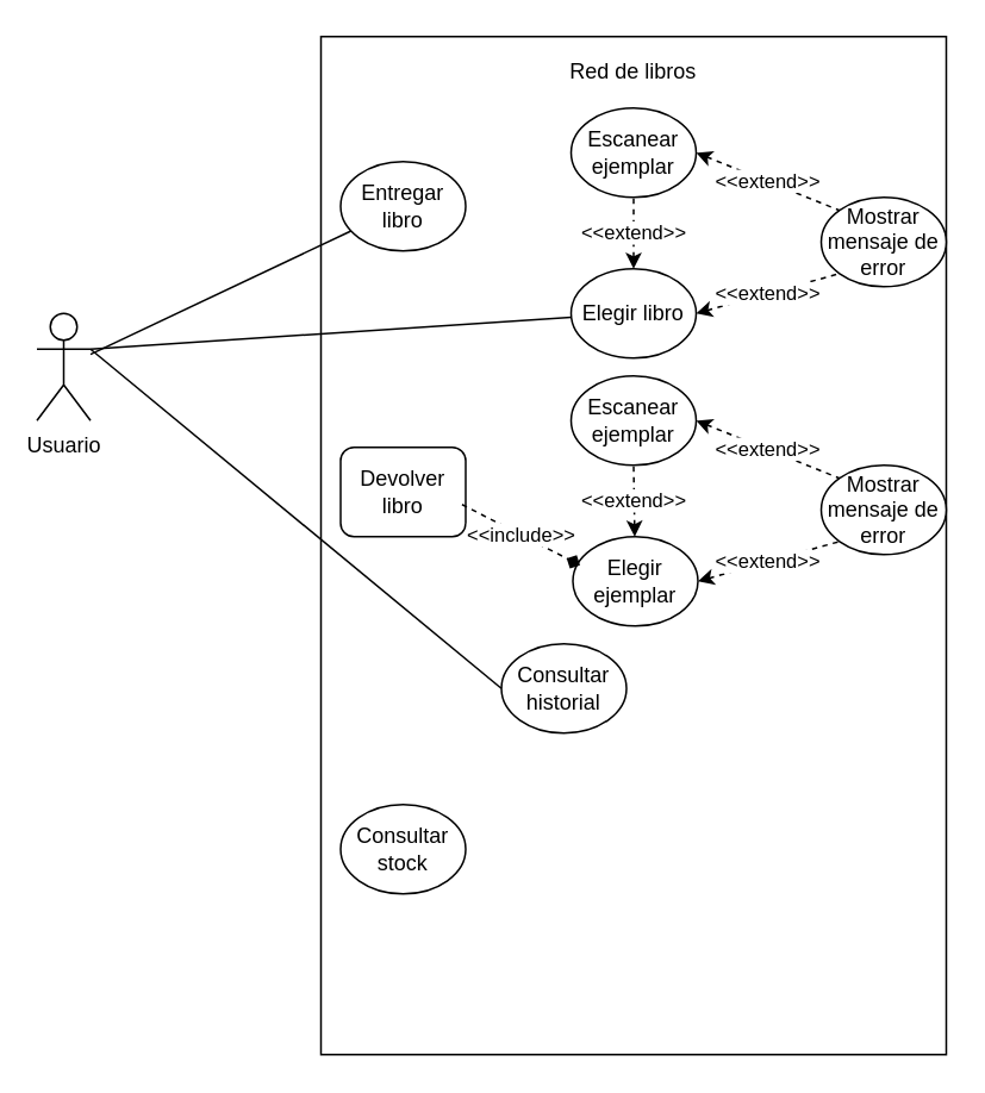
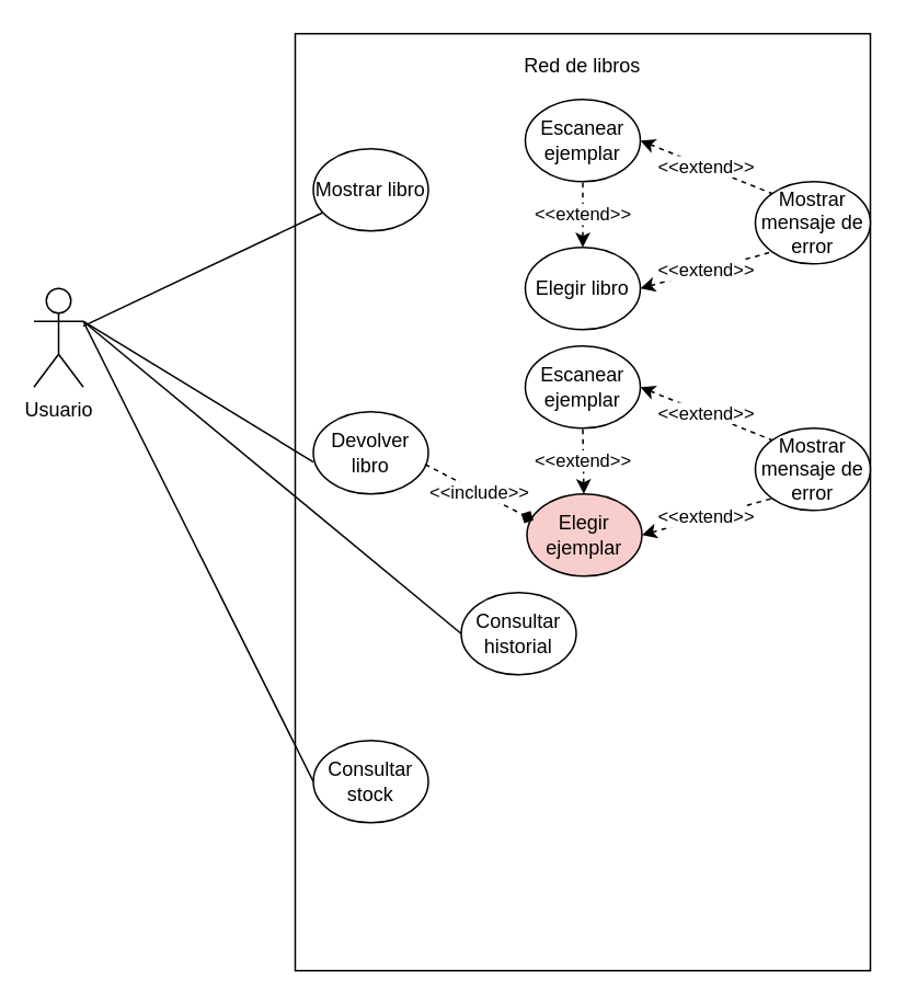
  <mxCell id="0" />
  <mxCell id="1" parent="0" />
  <mxCell id="2" value="Usuario" style="shape=umlActor;verticalLabelPosition=bottom;labelBackgroundColor=#ffffff;verticalAlign=top;html=1;" vertex="1" parent="1"><mxGeometry x="20" y="175" width="30" height="60" as="geometry" /></mxCell>
  <mxCell id="3" value="" style="rounded=0;whiteSpace=wrap;html=1;" vertex="1" parent="1"><mxGeometry x="179" y="20" width="350" height="570" as="geometry" /></mxCell>
  <mxCell id="4" value="Red de libros" style="text;html=1;strokeColor=none;fillColor=none;align=center;verticalAlign=middle;whiteSpace=wrap;rounded=0;" vertex="1" parent="1"><mxGeometry x="289" y="30" width="130" height="20" as="geometry" /></mxCell>
- <mxCell id="5" value="Entregar libro" style="ellipse;whiteSpace=wrap;html=1;" vertex="1" parent="1"><mxGeometry x="190" y="90" width="70" height="50" as="geometry" /></mxCell>
+ <mxCell id="5" value="Mostrar libro" style="ellipse;whiteSpace=wrap;html=1;" vertex="1" parent="1"><mxGeometry x="190" y="90" width="70" height="50" as="geometry" /></mxCell>
  <mxCell id="6" value="" style="endArrow=none;html=1;startArrow=none;startFill=0;endFill=0;" edge="1" parent="1" source="2" target="5"><mxGeometry width="50" height="50" relative="1" as="geometry"><mxPoint x="420" y="300" as="sourcePoint" /><mxPoint x="470" y="250" as="targetPoint" /></mxGeometry></mxCell>
- <mxCell id="7" value="Devolver libro" style="whiteSpace=wrap;html=1;rounded=1;" vertex="1" parent="1"><mxGeometry x="190" y="250" width="70" height="50" as="geometry" /></mxCell>
+ <mxCell id="7" value="Devolver libro" style="ellipse;whiteSpace=wrap;html=1;" vertex="1" parent="1"><mxGeometry x="190" y="250" width="70" height="50" as="geometry" /></mxCell>
+ <mxCell id="8" value="" style="endArrow=none;html=1;startArrow=none;startFill=0;endFill=0;entryX=0;entryY=0.611;entryDx=0;entryDy=0;entryPerimeter=0;exitX=1;exitY=0.333;exitDx=0;exitDy=0;exitPerimeter=0;" edge="1" parent="1" source="2" target="7"><mxGeometry width="50" height="50" relative="1" as="geometry"><mxPoint x="60" y="259.381" as="sourcePoint" /><mxPoint x="239.118" y="132.582" as="targetPoint" /></mxGeometry></mxCell>
  <mxCell id="9" value="Elegir libro" style="ellipse;whiteSpace=wrap;html=1;" vertex="1" parent="1"><mxGeometry x="319" y="150" width="70" height="50" as="geometry" /></mxCell>
  <mxCell id="10" value="Escanear ejemplar" style="ellipse;whiteSpace=wrap;html=1;" vertex="1" parent="1"><mxGeometry x="319" y="60" width="70" height="50" as="geometry" /></mxCell>
- <mxCell id="11" value="Elegir ejemplar" style="ellipse;whiteSpace=wrap;html=1;" vertex="1" parent="1"><mxGeometry x="320" y="300" width="70" height="50" as="geometry" /></mxCell>
+ <mxCell id="11" value="Elegir ejemplar" style="ellipse;whiteSpace=wrap;html=1;fillColor=#f8cecc;" vertex="1" parent="1"><mxGeometry x="320" y="300" width="70" height="50" as="geometry" /></mxCell>
  <mxCell id="12" value="Escanear ejemplar" style="ellipse;whiteSpace=wrap;html=1;" vertex="1" parent="1"><mxGeometry x="319" y="210" width="70" height="50" as="geometry" /></mxCell>
  <mxCell id="13" value="Mostrar&lt;br&gt;mensaje de error" style="ellipse;whiteSpace=wrap;html=1;" vertex="1" parent="1"><mxGeometry x="459" y="110" width="70" height="50" as="geometry" /></mxCell>
  <mxCell id="14" value="Mostrar&lt;br&gt;mensaje de error" style="ellipse;whiteSpace=wrap;html=1;" vertex="1" parent="1"><mxGeometry x="459" y="260" width="70" height="50" as="geometry" /></mxCell>
  <mxCell id="15" value="&amp;lt;&amp;lt;include&amp;gt;&amp;gt;" style="endArrow=diamond;dashed=1;html=1;exitX=0.971;exitY=0.64;exitDx=0;exitDy=0;entryX=0.057;entryY=0.32;entryDx=0;entryDy=0;endFill=1;entryPerimeter=0;exitPerimeter=0;" edge="1" parent="1" source="7" target="11"><mxGeometry width="50" height="50" relative="1" as="geometry"><mxPoint x="220" y="300" as="sourcePoint" /><mxPoint x="350" y="300" as="targetPoint" /></mxGeometry></mxCell>
  <mxCell id="16" value="&amp;lt;&amp;lt;extend&amp;gt;&amp;gt;" style="endArrow=none;dashed=1;html=1;exitX=0.5;exitY=0;exitDx=0;exitDy=0;entryX=0.5;entryY=1;entryDx=0;entryDy=0;endFill=0;startArrow=classic;startFill=1;" edge="1" parent="1" source="9" target="10"><mxGeometry width="50" height="50" relative="1" as="geometry"><mxPoint x="270" y="300" as="sourcePoint" /><mxPoint x="400" y="300" as="targetPoint" /></mxGeometry></mxCell>
  <mxCell id="17" value="&amp;lt;&amp;lt;extend&amp;gt;&amp;gt;" style="endArrow=none;dashed=1;html=1;entryX=0.5;entryY=1;entryDx=0;entryDy=0;endFill=0;startArrow=classic;startFill=1;" edge="1" parent="1" source="11" target="12"><mxGeometry width="50" height="50" relative="1" as="geometry"><mxPoint x="399" y="160" as="sourcePoint" /><mxPoint x="399" y="120" as="targetPoint" /></mxGeometry></mxCell>
  <mxCell id="18" value="&amp;lt;&amp;lt;extend&amp;gt;&amp;gt;" style="endArrow=none;dashed=1;html=1;entryX=0;entryY=1;entryDx=0;entryDy=0;endFill=0;startArrow=classic;startFill=1;exitX=1;exitY=0.5;exitDx=0;exitDy=0;" edge="1" parent="1" source="11" target="14"><mxGeometry width="50" height="50" relative="1" as="geometry"><mxPoint x="399" y="320" as="sourcePoint" /><mxPoint x="399" y="270" as="targetPoint" /></mxGeometry></mxCell>
  <mxCell id="19" value="&amp;lt;&amp;lt;extend&amp;gt;&amp;gt;" style="endArrow=none;dashed=1;html=1;entryX=0;entryY=0;entryDx=0;entryDy=0;endFill=0;startArrow=classic;startFill=1;exitX=1;exitY=0.5;exitDx=0;exitDy=0;" edge="1" parent="1" source="12" target="14"><mxGeometry width="50" height="50" relative="1" as="geometry"><mxPoint x="399" y="320" as="sourcePoint" /><mxPoint x="399" y="270" as="targetPoint" /></mxGeometry></mxCell>
  <mxCell id="20" value="&amp;lt;&amp;lt;extend&amp;gt;&amp;gt;" style="endArrow=none;dashed=1;html=1;entryX=0;entryY=0;entryDx=0;entryDy=0;endFill=0;startArrow=classic;startFill=1;exitX=1;exitY=0.5;exitDx=0;exitDy=0;" edge="1" parent="1" source="10" target="13"><mxGeometry width="50" height="50" relative="1" as="geometry"><mxPoint x="379.999" y="169.998" as="sourcePoint" /><mxPoint x="470.501" y="184.642" as="targetPoint" /></mxGeometry></mxCell>
  <mxCell id="21" value="&amp;lt;&amp;lt;extend&amp;gt;&amp;gt;" style="endArrow=none;dashed=1;html=1;entryX=0;entryY=1;entryDx=0;entryDy=0;endFill=0;startArrow=classic;startFill=1;exitX=1;exitY=0.5;exitDx=0;exitDy=0;" edge="1" parent="1" source="9" target="13"><mxGeometry width="50" height="50" relative="1" as="geometry"><mxPoint x="400" y="335" as="sourcePoint" /><mxPoint x="479.251" y="312.678" as="targetPoint" /></mxGeometry></mxCell>
  <mxCell id="22" value="Consultar historial" style="ellipse;whiteSpace=wrap;html=1;" vertex="1" parent="1"><mxGeometry x="280" y="360" width="70" height="50" as="geometry" /></mxCell>
  <mxCell id="23" value="Consultar stock" style="ellipse;whiteSpace=wrap;html=1;" vertex="1" parent="1"><mxGeometry x="190" y="450" width="70" height="50" as="geometry" /></mxCell>
  <mxCell id="24" value="" style="endArrow=none;html=1;startArrow=none;startFill=0;endFill=0;entryX=0;entryY=0.5;entryDx=0;entryDy=0;exitX=1;exitY=0.333;exitDx=0;exitDy=0;exitPerimeter=0;" edge="1" parent="1" source="2" target="22"><mxGeometry width="50" height="50" relative="1" as="geometry"><mxPoint x="60" y="260" as="sourcePoint" /><mxPoint x="200" y="290.55" as="targetPoint" /></mxGeometry></mxCell>
- <mxCell id="25" value="" style="endArrow=none;html=1;startArrow=none;startFill=0;endFill=0;exitX=1;exitY=0.333;exitDx=0;exitDy=0;exitPerimeter=0;" edge="1" parent="1" source="2" target="9"><mxGeometry width="50" height="50" relative="1" as="geometry"><mxPoint x="70" y="270" as="sourcePoint" /><mxPoint x="210" y="300.55" as="targetPoint" /></mxGeometry></mxCell>
+ <mxCell id="25" value="" style="endArrow=none;html=1;startArrow=none;startFill=0;endFill=0;entryX=0;entryY=0.5;entryDx=0;entryDy=0;exitX=1;exitY=0.333;exitDx=0;exitDy=0;exitPerimeter=0;" edge="1" parent="1" source="2" target="23"><mxGeometry width="50" height="50" relative="1" as="geometry"><mxPoint x="70" y="270" as="sourcePoint" /><mxPoint x="210" y="300.55" as="targetPoint" /></mxGeometry></mxCell>
